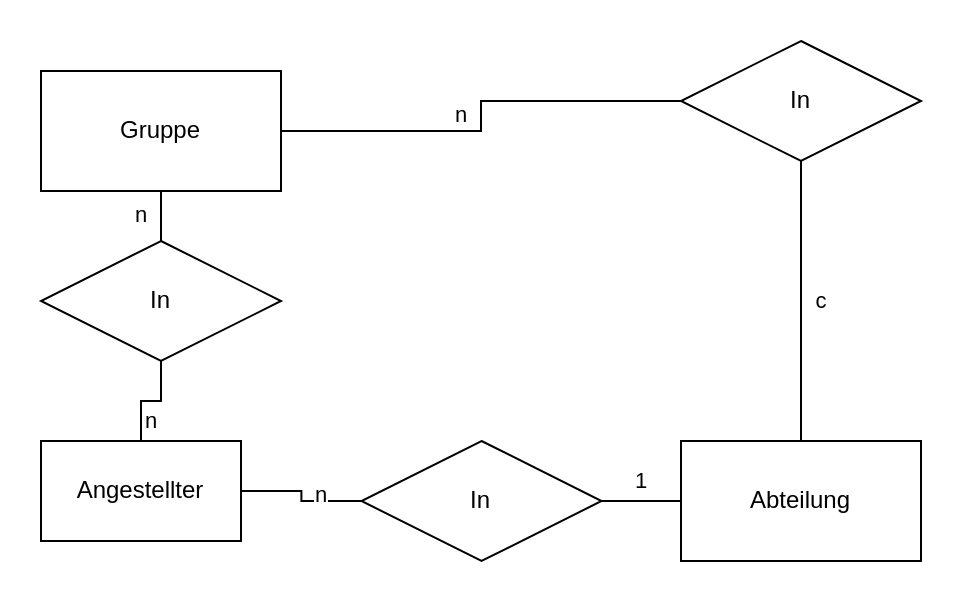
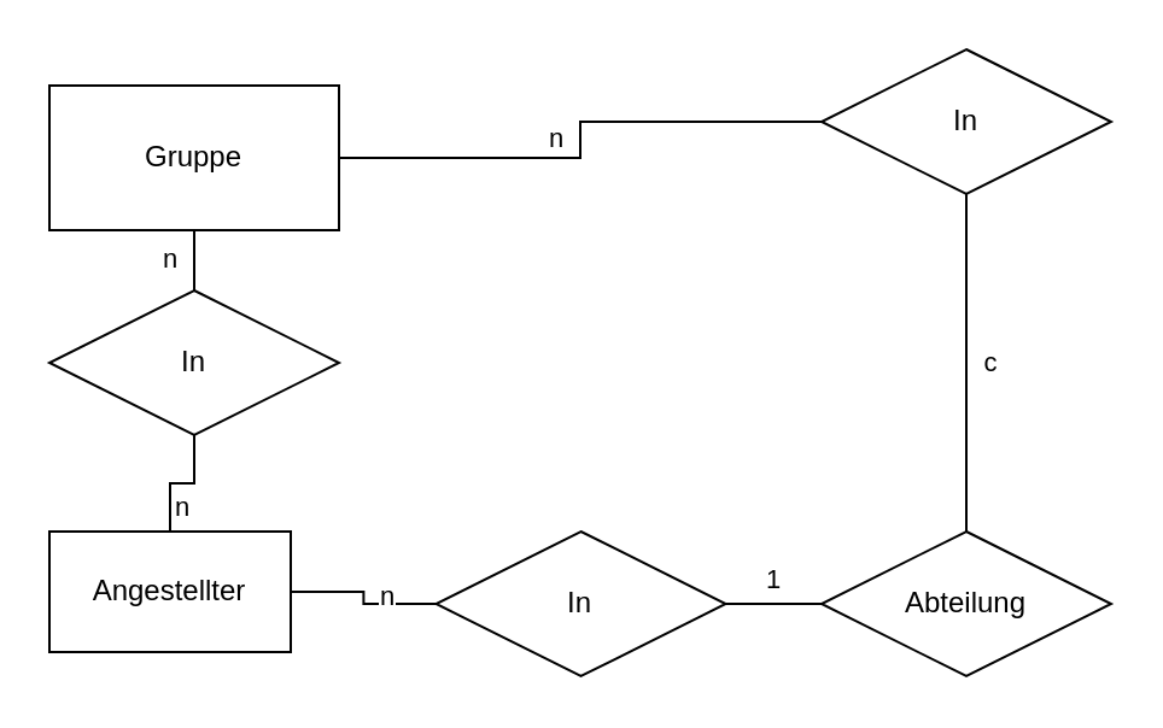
  <mxCell id="0" />
  <mxCell id="1" parent="0" />
- <mxCell id="2" value="Abteilung" style="rounded=0;whiteSpace=wrap;html=1;" vertex="1" parent="1"><mxGeometry x="340" y="220" width="120" height="60" as="geometry" /></mxCell>
+ <mxCell id="2" value="Abteilung" style="rhombus;whiteSpace=wrap;html=1;" vertex="1" parent="1"><mxGeometry x="340" y="220" width="120" height="60" as="geometry" /></mxCell>
  <mxCell id="3" value="n" style="edgeStyle=orthogonalEdgeStyle;rounded=0;orthogonalLoop=1;jettySize=auto;html=1;endArrow=none;endFill=0;" edge="1" parent="1" source="4" target="9"><mxGeometry x="-0.006" y="10" relative="1" as="geometry"><mxPoint as="offset" /></mxGeometry></mxCell>
  <mxCell id="4" value="Angestellter" style="rounded=0;whiteSpace=wrap;html=1;" vertex="1" parent="1"><mxGeometry x="20" y="220" width="100" height="50" as="geometry" /></mxCell>
  <mxCell id="5" value="n" style="edgeStyle=orthogonalEdgeStyle;rounded=0;orthogonalLoop=1;jettySize=auto;html=1;endArrow=none;endFill=0;" edge="1" parent="1" source="7" target="11"><mxGeometry y="10" relative="1" as="geometry"><mxPoint as="offset" /></mxGeometry></mxCell>
  <mxCell id="6" value="n" style="edgeStyle=orthogonalEdgeStyle;rounded=0;orthogonalLoop=1;jettySize=auto;html=1;endArrow=none;endFill=0;" edge="1" parent="1" source="7" target="13"><mxGeometry y="10" relative="1" as="geometry"><mxPoint as="offset" /></mxGeometry></mxCell>
  <mxCell id="7" value="Gruppe" style="rounded=0;whiteSpace=wrap;html=1;" vertex="1" parent="1"><mxGeometry x="20" y="35" width="120" height="60" as="geometry" /></mxCell>
  <mxCell id="8" value="1" style="edgeStyle=orthogonalEdgeStyle;rounded=0;orthogonalLoop=1;jettySize=auto;html=1;endArrow=none;endFill=0;" edge="1" parent="1" source="9" target="2"><mxGeometry x="0.009" y="10" relative="1" as="geometry"><mxPoint as="offset" /></mxGeometry></mxCell>
  <mxCell id="9" value="In" style="rhombus;whiteSpace=wrap;html=1;" vertex="1" parent="1"><mxGeometry x="180.26" y="220" width="120" height="60" as="geometry" /></mxCell>
  <mxCell id="10" value="n" style="edgeStyle=orthogonalEdgeStyle;rounded=0;orthogonalLoop=1;jettySize=auto;html=1;endArrow=none;endFill=0;" edge="1" parent="1" source="11" target="4"><mxGeometry y="10" relative="1" as="geometry"><mxPoint as="offset" /></mxGeometry></mxCell>
  <mxCell id="11" value="In" style="rhombus;whiteSpace=wrap;html=1;" vertex="1" parent="1"><mxGeometry x="20" y="120" width="120" height="60" as="geometry" /></mxCell>
  <mxCell id="12" value="c" style="edgeStyle=orthogonalEdgeStyle;rounded=0;orthogonalLoop=1;jettySize=auto;html=1;endArrow=none;endFill=0;" edge="1" parent="1" source="13" target="2"><mxGeometry y="10" relative="1" as="geometry"><mxPoint as="offset" /></mxGeometry></mxCell>
  <mxCell id="13" value="In" style="rhombus;whiteSpace=wrap;html=1;" vertex="1" parent="1"><mxGeometry x="340" y="20" width="120" height="60" as="geometry" /></mxCell>
